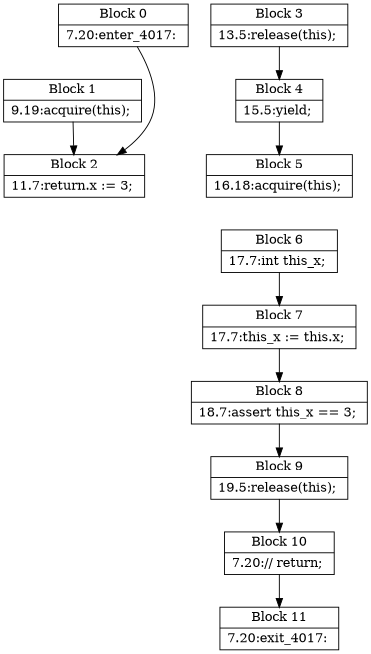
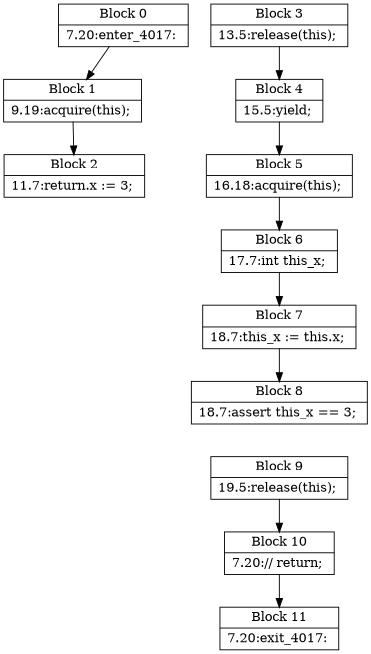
  digraph {
    node [shape=record]
    n1 [label="{Block 0|7.20:enter_4017: \n}"]
    n2 [label="{Block 1|9.19:acquire(this); \n}"]
    n3 [label="{Block 2|11.7:return.x := 3; \n}"]
    n4 [label="{Block 3|13.5:release(this); \n}"]
    n5 [label="{Block 4|15.5:yield; \n}"]
    n6 [label="{Block 5|16.18:acquire(this); \n}"]
    n7 [label="{Block 6|17.7:int this_x; \n}"]
-   n8 [label="{Block 7|17.7:this_x := this.x; \n}"]
+   n8 [label="{Block 7|18.7:this_x := this.x; \n}"]
    n9 [label="{Block 8|18.7:assert this_x == 3; \n}"]
    n10 [label="{Block 9|19.5:release(this); \n}"]
    n11 [label="{Block 10|7.20:// return; \n}"]
    n12 [label="{Block 11|7.20:exit_4017: \n}"]
-   n1 -> n3
+   n1 -> n2
    n2 -> n3
    n4 -> n5
    n5 -> n6
+   n6 -> n7
    n7 -> n8
    n8 -> n9
-   n9 -> n10
    n10 -> n11
    n11 -> n12
  }
